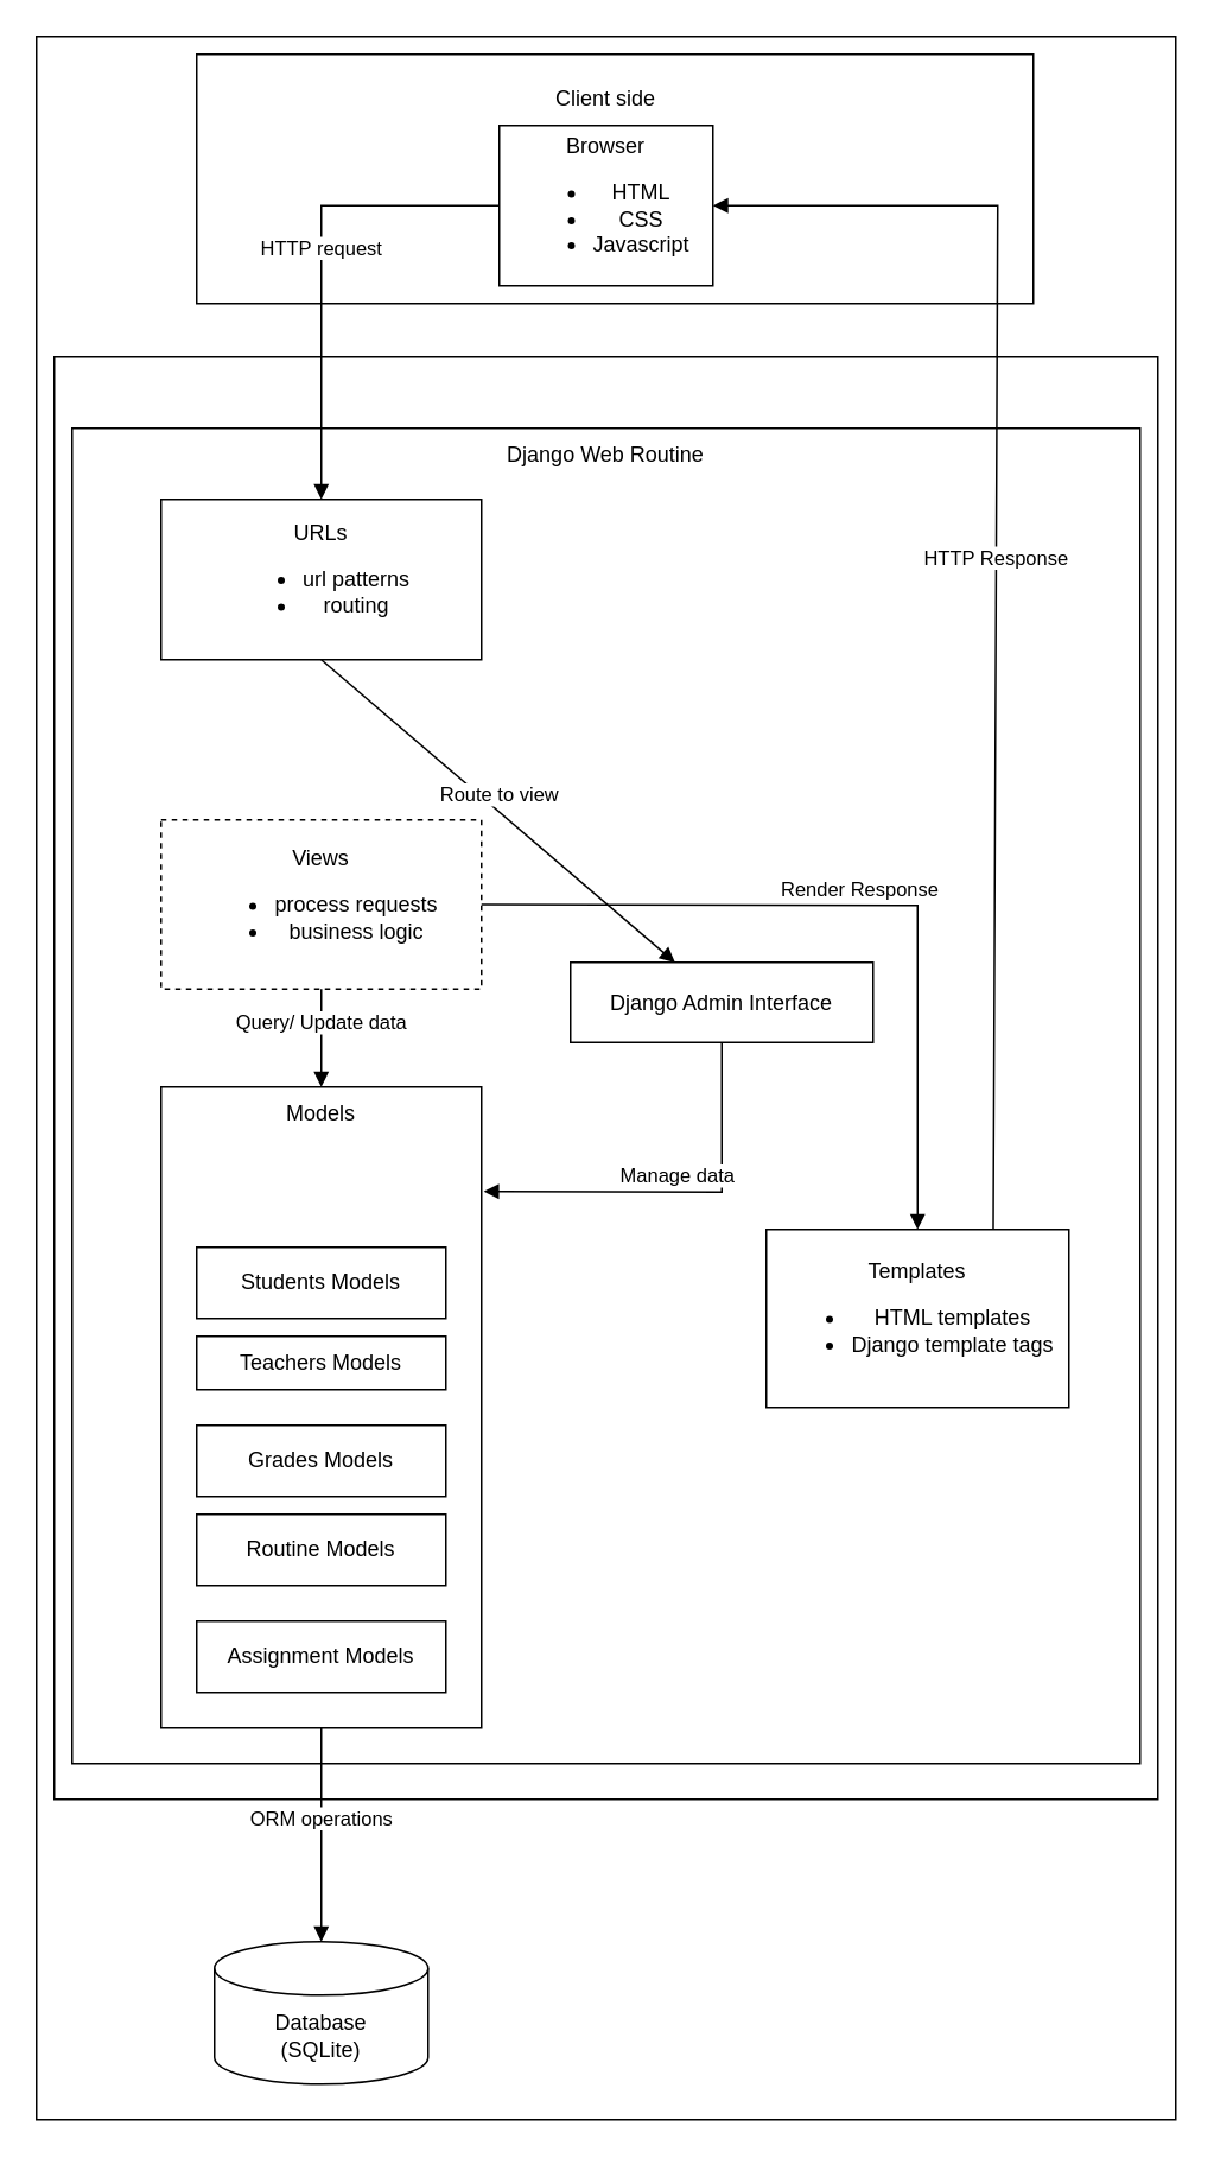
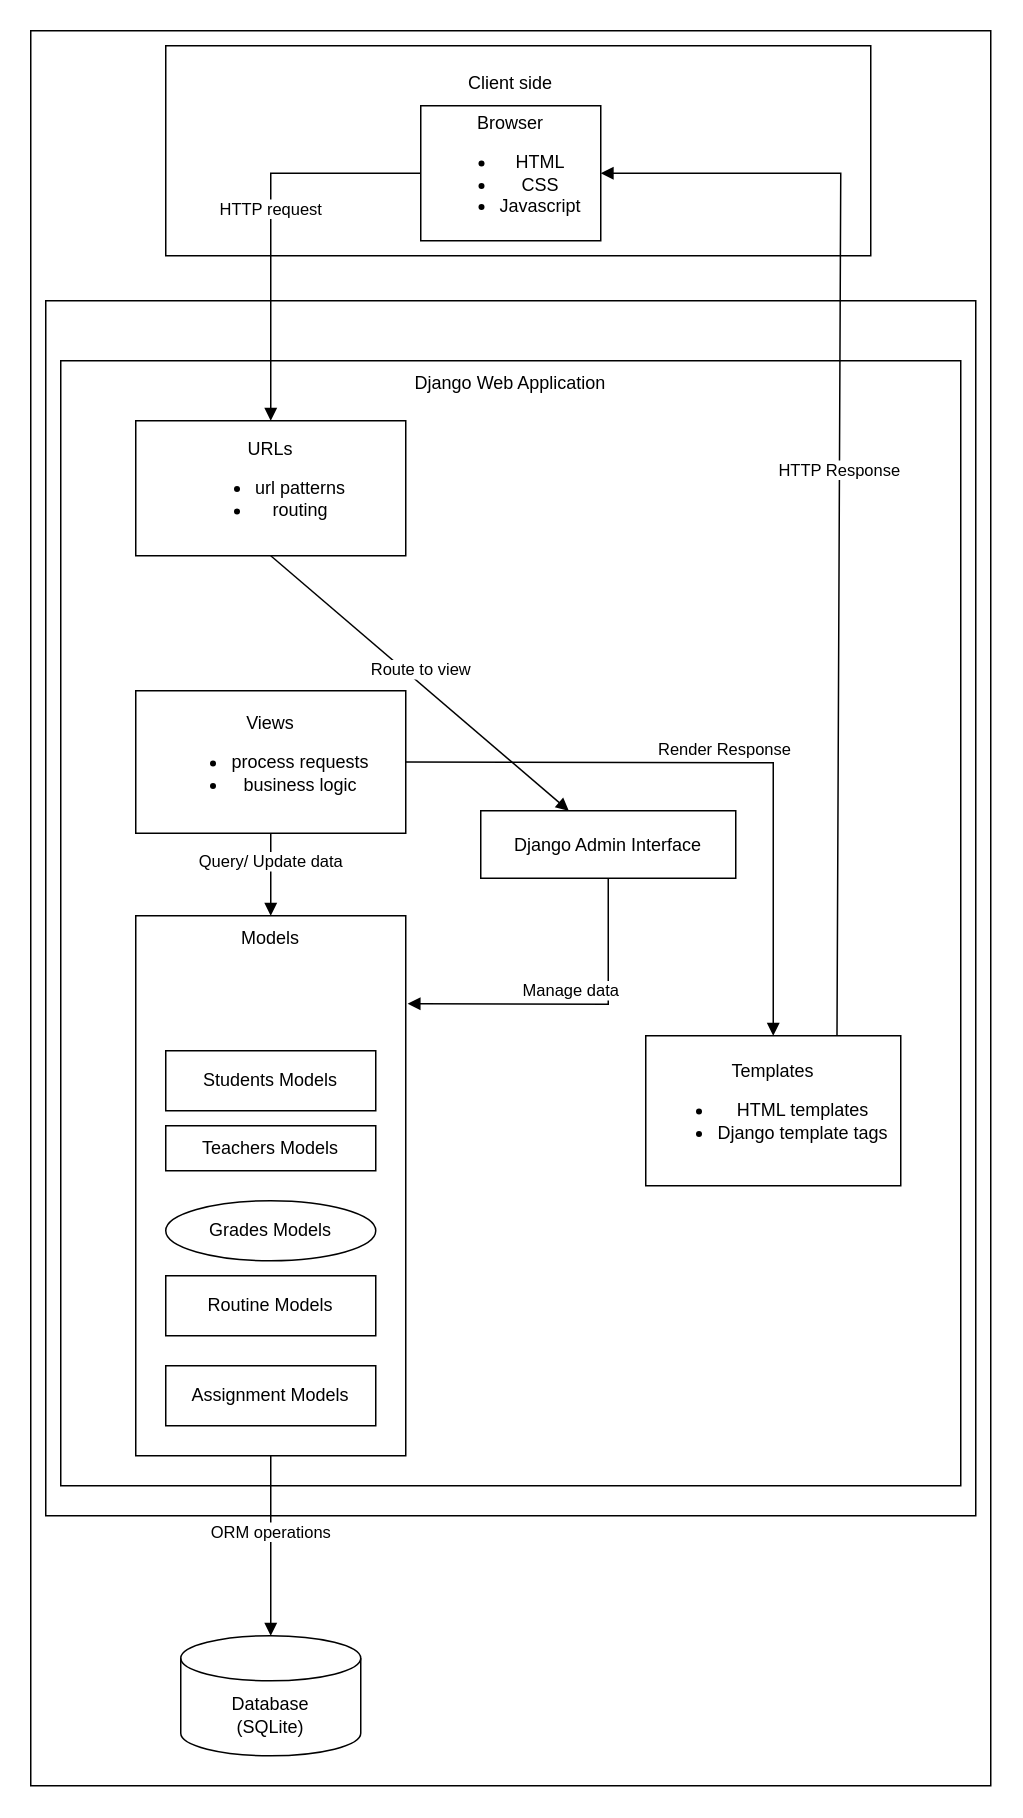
  <mxCell id="0" />
  <mxCell id="1" parent="0" />
  <mxCell id="2" value="" style="rounded=0;whiteSpace=wrap;html=1;" vertex="1" parent="1"><mxGeometry x="20" y="20" width="640" height="1170" as="geometry" /></mxCell>
  <mxCell id="3" value="" style="rounded=0;whiteSpace=wrap;html=1;" vertex="1" parent="1"><mxGeometry x="110" y="30" width="470" height="140" as="geometry" /></mxCell>
  <mxCell id="4" value="&lt;div&gt;Browser&lt;/div&gt;&lt;div&gt;&lt;ul&gt;&lt;li&gt;HTML&lt;/li&gt;&lt;li&gt;CSS&lt;/li&gt;&lt;li&gt;Javascript&lt;/li&gt;&lt;/ul&gt;&lt;/div&gt;" style="rounded=0;whiteSpace=wrap;html=1;" vertex="1" parent="1"><mxGeometry x="280" y="70" width="120" height="90" as="geometry" /></mxCell>
  <mxCell id="5" value="Client side" style="text;html=1;align=center;verticalAlign=middle;whiteSpace=wrap;rounded=0;" vertex="1" parent="1"><mxGeometry x="310" y="40" width="60" height="30" as="geometry" /></mxCell>
  <mxCell id="6" value="" style="rounded=0;whiteSpace=wrap;html=1;" vertex="1" parent="1"><mxGeometry x="30" y="200" width="620" height="810" as="geometry" /></mxCell>
  <mxCell id="7" value="" style="rounded=0;whiteSpace=wrap;html=1;" vertex="1" parent="1"><mxGeometry x="40" y="240" width="600" height="750" as="geometry" /></mxCell>
- <mxCell id="8" value="Django Web Routine" style="text;html=1;align=center;verticalAlign=middle;whiteSpace=wrap;rounded=0;" vertex="1" parent="1"><mxGeometry x="270" y="240" width="140" height="30" as="geometry" /></mxCell>
+ <mxCell id="8" value="Django Web Application" style="text;html=1;align=center;verticalAlign=middle;whiteSpace=wrap;rounded=0;" vertex="1" parent="1"><mxGeometry x="270" y="240" width="140" height="30" as="geometry" /></mxCell>
  <mxCell id="9" value="URLs&lt;div&gt;&lt;ul&gt;&lt;li&gt;url patterns&lt;/li&gt;&lt;li&gt;routing&lt;/li&gt;&lt;/ul&gt;&lt;/div&gt;" style="rounded=0;whiteSpace=wrap;html=1;" vertex="1" parent="1"><mxGeometry x="90" y="280" width="180" height="90" as="geometry" /></mxCell>
- <mxCell id="10" value="Views&lt;div&gt;&lt;ul&gt;&lt;li&gt;process requests&lt;/li&gt;&lt;li&gt;business logic&lt;/li&gt;&lt;/ul&gt;&lt;/div&gt;" style="rounded=0;whiteSpace=wrap;html=1;dashed=1;" vertex="1" parent="1"><mxGeometry x="90" y="460" width="180" height="95" as="geometry" /></mxCell>
+ <mxCell id="10" value="Views&lt;div&gt;&lt;ul&gt;&lt;li&gt;process requests&lt;/li&gt;&lt;li&gt;business logic&lt;/li&gt;&lt;/ul&gt;&lt;/div&gt;" style="rounded=0;whiteSpace=wrap;html=1;" vertex="1" parent="1"><mxGeometry x="90" y="460" width="180" height="95" as="geometry" /></mxCell>
  <mxCell id="11" value="Django Admin Interface" style="rounded=0;whiteSpace=wrap;html=1;" vertex="1" parent="1"><mxGeometry x="320" y="540" width="170" height="45" as="geometry" /></mxCell>
  <mxCell id="12" value="" style="rounded=0;whiteSpace=wrap;html=1;" vertex="1" parent="1"><mxGeometry x="90" y="610" width="180" height="360" as="geometry" /></mxCell>
  <mxCell id="13" value="Students Models" style="rounded=0;whiteSpace=wrap;html=1;" vertex="1" parent="1"><mxGeometry x="110" y="700" width="140" height="40" as="geometry" /></mxCell>
  <mxCell id="14" value="Teachers Models" style="rounded=0;whiteSpace=wrap;html=1;" vertex="1" parent="1"><mxGeometry x="110" y="750" width="140" height="30" as="geometry" /></mxCell>
- <mxCell id="15" value="Grades Models" style="rounded=0;whiteSpace=wrap;html=1;" vertex="1" parent="1"><mxGeometry x="110" y="800" width="140" height="40" as="geometry" /></mxCell>
+ <mxCell id="15" value="Grades Models" style="ellipse;whiteSpace=wrap;html=1;" vertex="1" parent="1"><mxGeometry x="110" y="800" width="140" height="40" as="geometry" /></mxCell>
  <mxCell id="16" value="Routine Models" style="rounded=0;whiteSpace=wrap;html=1;" vertex="1" parent="1"><mxGeometry x="110" y="850" width="140" height="40" as="geometry" /></mxCell>
  <mxCell id="17" value="Assignment Models" style="rounded=0;whiteSpace=wrap;html=1;" vertex="1" parent="1"><mxGeometry x="110" y="910" width="140" height="40" as="geometry" /></mxCell>
  <mxCell id="18" value="Models" style="text;html=1;align=center;verticalAlign=middle;whiteSpace=wrap;rounded=0;" vertex="1" parent="1"><mxGeometry x="140" y="610" width="80" height="30" as="geometry" /></mxCell>
  <mxCell id="19" value="Templates&lt;div&gt;&lt;ul&gt;&lt;li&gt;HTML templates&lt;/li&gt;&lt;li&gt;Django template tags&lt;/li&gt;&lt;/ul&gt;&lt;/div&gt;" style="rounded=0;whiteSpace=wrap;html=1;" vertex="1" parent="1"><mxGeometry x="430" y="690" width="170" height="100" as="geometry" /></mxCell>
  <mxCell id="20" value="Database&lt;div&gt;(SQLite)&lt;/div&gt;" style="shape=cylinder3;whiteSpace=wrap;html=1;boundedLbl=1;backgroundOutline=1;size=15;" vertex="1" parent="1"><mxGeometry x="120" y="1090" width="120" height="80" as="geometry" /></mxCell>
  <mxCell id="21" value="ORM operations" style="html=1;verticalAlign=bottom;endArrow=block;curved=0;rounded=0;exitX=0.5;exitY=1;exitDx=0;exitDy=0;entryX=0.5;entryY=0;entryDx=0;entryDy=0;entryPerimeter=0;" edge="1" parent="1" source="12" target="20"><mxGeometry width="80" relative="1" as="geometry"><mxPoint x="280" y="920" as="sourcePoint" /><mxPoint x="360" y="920" as="targetPoint" /></mxGeometry></mxCell>
  <mxCell id="22" value="HTTP request" style="html=1;verticalAlign=bottom;endArrow=block;curved=0;rounded=0;exitX=0;exitY=0.5;exitDx=0;exitDy=0;entryX=0.5;entryY=0;entryDx=0;entryDy=0;" edge="1" parent="1" source="4" target="9"><mxGeometry width="80" relative="1" as="geometry"><mxPoint x="280" y="300" as="sourcePoint" /><mxPoint x="360" y="300" as="targetPoint" /><Array as="points"><mxPoint x="180" y="115" /></Array></mxGeometry></mxCell>
  <mxCell id="23" value="Route to view" style="html=1;verticalAlign=bottom;endArrow=block;curved=0;rounded=0;exitX=0.5;exitY=1;exitDx=0;exitDy=0;" edge="1" parent="1" source="9" target="11"><mxGeometry width="80" relative="1" as="geometry"><mxPoint x="280" y="300" as="sourcePoint" /><mxPoint x="360" y="300" as="targetPoint" /></mxGeometry></mxCell>
  <mxCell id="24" value="HTTP Response" style="html=1;verticalAlign=bottom;endArrow=block;curved=0;rounded=0;entryX=1;entryY=0.5;entryDx=0;entryDy=0;exitX=0.75;exitY=0;exitDx=0;exitDy=0;" edge="1" parent="1" source="19" target="4"><mxGeometry width="80" relative="1" as="geometry"><mxPoint x="280" y="300" as="sourcePoint" /><mxPoint x="360" y="300" as="targetPoint" /><Array as="points"><mxPoint x="560" y="115" /></Array></mxGeometry></mxCell>
  <mxCell id="25" value="Render Response&amp;nbsp;" style="html=1;verticalAlign=bottom;endArrow=block;curved=0;rounded=0;entryX=0.5;entryY=0;entryDx=0;entryDy=0;exitX=1;exitY=0.5;exitDx=0;exitDy=0;" edge="1" parent="1" source="10" target="19"><mxGeometry width="80" relative="1" as="geometry"><mxPoint x="280" y="610" as="sourcePoint" /><mxPoint x="360" y="610" as="targetPoint" /><Array as="points"><mxPoint x="515" y="508" /></Array></mxGeometry></mxCell>
  <mxCell id="26" value="Manage data" style="html=1;verticalAlign=bottom;endArrow=block;curved=0;rounded=0;entryX=1.007;entryY=0.163;entryDx=0;entryDy=0;entryPerimeter=0;exitX=0.5;exitY=1;exitDx=0;exitDy=0;" edge="1" parent="1" source="11" target="12"><mxGeometry width="80" relative="1" as="geometry"><mxPoint x="280" y="610" as="sourcePoint" /><mxPoint x="360" y="610" as="targetPoint" /><Array as="points"><mxPoint x="405" y="669" /></Array></mxGeometry></mxCell>
  <mxCell id="27" value="Query/ Update data" style="html=1;verticalAlign=bottom;endArrow=block;curved=0;rounded=0;exitX=0.5;exitY=1;exitDx=0;exitDy=0;entryX=0.5;entryY=0;entryDx=0;entryDy=0;" edge="1" parent="1" source="10" target="18"><mxGeometry width="80" relative="1" as="geometry"><mxPoint x="280" y="610" as="sourcePoint" /><mxPoint x="360" y="610" as="targetPoint" /></mxGeometry></mxCell>
